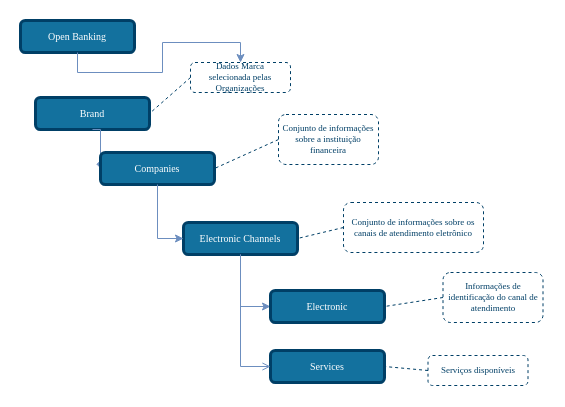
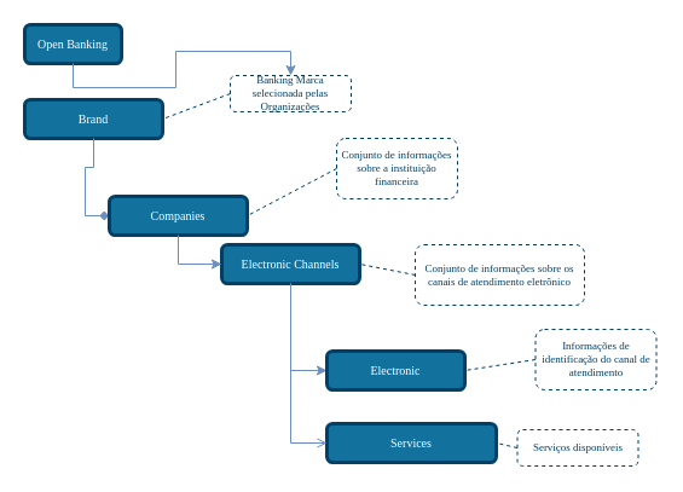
  <mxCell id="0" />
  <mxCell id="1" parent="0" />
- <mxCell id="2" value="Open Banking" style="rounded=1;whiteSpace=wrap;html=1;comic=0;shadow=0;backgroundOutline=0;snapToPoint=0;fixDash=0;strokeWidth=3;fontFamily=Verdana;fontStyle=0;labelBackgroundColor=none;labelBorderColor=none;fontSize=10;fillColor=#13719E;strokeColor=#003F66;fontColor=#ffffff;" parent="1" vertex="1"><mxGeometry x="20" y="20" width="114" height="32" as="geometry" /></mxCell>
- <mxCell id="3" value="Electronic Channels" style="rounded=1;whiteSpace=wrap;html=1;comic=0;shadow=0;backgroundOutline=0;snapToPoint=0;fixDash=0;strokeWidth=3;fontFamily=Verdana;fontStyle=0;labelBackgroundColor=none;labelBorderColor=none;fontSize=10;fillColor=#13719E;strokeColor=#003F66;fontColor=#ffffff;" parent="1" vertex="1"><mxGeometry x="183" y="222" width="114" height="32" as="geometry" /></mxCell>
+ <mxCell id="2" value="Open Banking" style="rounded=1;whiteSpace=wrap;html=1;comic=0;shadow=0;backgroundOutline=0;snapToPoint=0;fixDash=0;strokeWidth=3;fontFamily=Verdana;fontStyle=0;labelBackgroundColor=none;labelBorderColor=none;fontSize=10;fillColor=#13719E;strokeColor=#003F66;fontColor=#ffffff;" parent="1" vertex="1"><mxGeometry x="20" y="20" width="80" height="32" as="geometry" /></mxCell>
+ <mxCell id="3" value="Electronic Channels" style="rounded=1;whiteSpace=wrap;html=1;comic=0;shadow=0;backgroundOutline=0;snapToPoint=0;fixDash=0;strokeWidth=3;fontFamily=Verdana;fontStyle=0;labelBackgroundColor=none;labelBorderColor=none;fontSize=10;fillColor=#13719E;strokeColor=#003F66;fontColor=#ffffff;" parent="1" vertex="1"><mxGeometry x="183" y="202" width="114" height="32" as="geometry" /></mxCell>
  <mxCell id="4" value="&lt;font style=&quot;font-size: 9px&quot;&gt;Conjunto de informações sobre os canais de atendimento eletrônico&lt;/font&gt;" style="rounded=1;whiteSpace=wrap;html=1;shadow=0;comic=0;strokeColor=#003F66;strokeWidth=1;fillColor=#ffffff;gradientColor=#ffffff;fontFamily=Verdana;fontSize=9;fontColor=#003F66;dashed=1;spacingLeft=5;spacing=0;spacingRight=5;spacingBottom=5;spacingTop=5;align=center;verticalAlign=middle;" parent="1" vertex="1"><mxGeometry x="343" y="202" width="140" height="50" as="geometry" /></mxCell>
  <mxCell id="5" value="" style="endArrow=none;dashed=1;html=1;shadow=0;strokeColor=#003F66;fontFamily=Verdana;fontSize=9;fontColor=#003F66;exitX=0;exitY=0.5;exitDx=0;exitDy=0;entryX=1;entryY=0.5;entryDx=0;entryDy=0;" parent="1" source="4" target="3" edge="1"><mxGeometry width="50" height="50" relative="1" as="geometry"><mxPoint x="433" y="262" as="sourcePoint" /><mxPoint x="483" y="212" as="targetPoint" /></mxGeometry></mxCell>
- <mxCell id="6" value="Brand" style="rounded=1;whiteSpace=wrap;html=1;comic=0;shadow=0;backgroundOutline=0;snapToPoint=0;fixDash=0;strokeWidth=3;fontFamily=Verdana;fontStyle=0;labelBackgroundColor=none;labelBorderColor=none;fontSize=10;fillColor=#13719E;strokeColor=#003F66;fontColor=#ffffff;" parent="1" vertex="1"><mxGeometry x="35" y="97" width="114" height="32" as="geometry" /></mxCell>
- <mxCell id="7" value="Dados Marca selecionada pelas Organizações" style="rounded=1;whiteSpace=wrap;html=1;shadow=0;comic=0;strokeColor=#003F66;strokeWidth=1;fillColor=#ffffff;gradientColor=#ffffff;fontFamily=Verdana;fontSize=9;fontColor=#003F66;dashed=1;spacingLeft=5;spacing=0;spacingRight=5;spacingBottom=5;spacingTop=5;align=center;verticalAlign=middle;" parent="1" vertex="1"><mxGeometry x="190" y="62" width="100" height="30" as="geometry" /></mxCell>
+ <mxCell id="6" value="Brand" style="rounded=1;whiteSpace=wrap;html=1;comic=0;shadow=0;backgroundOutline=0;snapToPoint=0;fixDash=0;strokeWidth=3;fontFamily=Verdana;fontStyle=0;labelBackgroundColor=none;labelBorderColor=none;fontSize=10;fillColor=#13719E;strokeColor=#003F66;fontColor=#ffffff;" parent="1" vertex="1"><mxGeometry x="20" y="82" width="114" height="32" as="geometry" /></mxCell>
+ <mxCell id="7" value="Banking Marca selecionada pelas Organizações" style="rounded=1;whiteSpace=wrap;html=1;shadow=0;comic=0;strokeColor=#003F66;strokeWidth=1;fillColor=#ffffff;gradientColor=#ffffff;fontFamily=Verdana;fontSize=9;fontColor=#003F66;dashed=1;spacingLeft=5;spacing=0;spacingRight=5;spacingBottom=5;spacingTop=5;align=center;verticalAlign=middle;" parent="1" vertex="1"><mxGeometry x="190" y="62" width="100" height="30" as="geometry" /></mxCell>
  <mxCell id="8" value="" style="endArrow=none;dashed=1;html=1;shadow=0;strokeColor=#003F66;fontFamily=Verdana;fontSize=9;fontColor=#003F66;exitX=0;exitY=0.5;exitDx=0;exitDy=0;entryX=1;entryY=0.5;entryDx=0;entryDy=0;" parent="1" source="7" target="6" edge="1"><mxGeometry width="50" height="50" relative="1" as="geometry"><mxPoint x="195" y="182" as="sourcePoint" /><mxPoint x="144" y="192" as="targetPoint" /></mxGeometry></mxCell>
  <mxCell id="9" style="edgeStyle=orthogonalEdgeStyle;rounded=0;orthogonalLoop=1;jettySize=auto;html=1;strokeColor=#6C8EBF;endArrow=classic;endFill=1;exitX=0.5;exitY=1;exitDx=0;exitDy=0;" parent="1" source="2" target="7" edge="1"><mxGeometry relative="1" as="geometry"><mxPoint x="60" y="-68" as="sourcePoint" /><mxPoint x="162" y="19" as="targetPoint" /></mxGeometry></mxCell>
  <mxCell id="10" style="edgeStyle=orthogonalEdgeStyle;rounded=0;orthogonalLoop=1;jettySize=auto;html=1;exitX=0.5;exitY=1;exitDx=0;exitDy=0;entryX=0;entryY=0.5;entryDx=0;entryDy=0;strokeColor=#6C8EBF;endArrow=diamond;endFill=1;" parent="1" source="6" target="12" edge="1"><mxGeometry relative="1" as="geometry"><mxPoint x="40" y="162" as="sourcePoint" /><mxPoint x="75" y="204" as="targetPoint" /></mxGeometry></mxCell>
  <mxCell id="11" style="edgeStyle=orthogonalEdgeStyle;rounded=0;orthogonalLoop=1;jettySize=auto;html=1;exitX=0.5;exitY=1;exitDx=0;exitDy=0;entryX=0;entryY=0.5;entryDx=0;entryDy=0;strokeColor=#6C8EBF;endArrow=classic;endFill=1;" parent="1" source="3" target="18" edge="1"><mxGeometry relative="1" as="geometry"><mxPoint x="183" y="374" as="sourcePoint" /><mxPoint x="292" y="316" as="targetPoint" /></mxGeometry></mxCell>
- <mxCell id="12" value="Companies" style="rounded=1;whiteSpace=wrap;html=1;comic=0;shadow=0;backgroundOutline=0;snapToPoint=0;fixDash=0;strokeWidth=3;fontFamily=Verdana;fontStyle=0;labelBackgroundColor=none;labelBorderColor=none;fontSize=10;fillColor=#13719E;strokeColor=#003F66;fontColor=#ffffff;" parent="1" vertex="1"><mxGeometry x="100" y="152" width="114" height="32" as="geometry" /></mxCell>
+ <mxCell id="12" value="Companies" style="rounded=1;whiteSpace=wrap;html=1;comic=0;shadow=0;backgroundOutline=0;snapToPoint=0;fixDash=0;strokeWidth=3;fontFamily=Verdana;fontStyle=0;labelBackgroundColor=none;labelBorderColor=none;fontSize=10;fillColor=#13719E;strokeColor=#003F66;fontColor=#ffffff;" parent="1" vertex="1"><mxGeometry x="90" y="162" width="114" height="32" as="geometry" /></mxCell>
  <mxCell id="13" style="edgeStyle=orthogonalEdgeStyle;rounded=0;orthogonalLoop=1;jettySize=auto;html=1;exitX=0.5;exitY=1;exitDx=0;exitDy=0;entryX=0;entryY=0.5;entryDx=0;entryDy=0;strokeColor=#6C8EBF;endArrow=classic;endFill=1;" parent="1" source="12" target="3" edge="1"><mxGeometry relative="1" as="geometry"><mxPoint x="111" y="273" as="sourcePoint" /><mxPoint x="134" y="327" as="targetPoint" /></mxGeometry></mxCell>
  <mxCell id="14" value="&lt;font style=&quot;font-size: 9px&quot;&gt;Conjunto de informações sobre a instituição financeira&lt;/font&gt;" style="rounded=1;whiteSpace=wrap;html=1;shadow=0;comic=0;strokeColor=#003F66;strokeWidth=1;fillColor=#ffffff;gradientColor=#ffffff;fontFamily=Verdana;fontSize=9;fontColor=#003F66;dashed=1;spacingLeft=5;spacing=0;spacingRight=5;spacingBottom=5;spacingTop=5;align=center;verticalAlign=middle;" parent="1" vertex="1"><mxGeometry x="278" y="114" width="100" height="50" as="geometry" /></mxCell>
- <mxCell id="15" value="Services" style="rounded=1;whiteSpace=wrap;html=1;comic=0;shadow=0;backgroundOutline=0;snapToPoint=0;fixDash=0;strokeWidth=3;fontFamily=Verdana;fontStyle=0;labelBackgroundColor=none;labelBorderColor=none;fontSize=10;fillColor=#13719E;strokeColor=#003F66;fontColor=#ffffff;" parent="1" vertex="1"><mxGeometry x="270" y="350" width="114" height="32" as="geometry" /></mxCell>
+ <mxCell id="15" value="Services" style="rounded=1;whiteSpace=wrap;html=1;comic=0;shadow=0;backgroundOutline=0;snapToPoint=0;fixDash=0;strokeWidth=3;fontFamily=Verdana;fontStyle=0;labelBackgroundColor=none;labelBorderColor=none;fontSize=10;fillColor=#13719E;strokeColor=#003F66;fontColor=#ffffff;" parent="1" vertex="1"><mxGeometry x="270" y="350" width="140" height="32" as="geometry" /></mxCell>
  <mxCell id="16" value="&lt;font style=&quot;font-size: 9px&quot;&gt;Serviços disponíveis&lt;/font&gt;" style="rounded=1;whiteSpace=wrap;html=1;shadow=0;comic=0;strokeColor=#003F66;strokeWidth=1;fillColor=#ffffff;gradientColor=#ffffff;fontFamily=Verdana;fontSize=9;fontColor=#003F66;dashed=1;spacingLeft=5;spacing=0;spacingRight=5;spacingBottom=5;spacingTop=5;align=center;verticalAlign=middle;" parent="1" vertex="1"><mxGeometry x="427.5" y="355" width="100" height="30" as="geometry" /></mxCell>
  <mxCell id="17" value="" style="endArrow=none;dashed=1;html=1;shadow=0;strokeColor=#003F66;fontFamily=Verdana;fontSize=9;fontColor=#003F66;entryX=1;entryY=0.5;entryDx=0;entryDy=0;exitX=0;exitY=0.5;exitDx=0;exitDy=0;" parent="1" source="16" target="15" edge="1"><mxGeometry width="50" height="50" relative="1" as="geometry"><mxPoint x="482.5" y="420" as="sourcePoint" /><mxPoint x="667.5" y="167" as="targetPoint" /></mxGeometry></mxCell>
  <mxCell id="18" value="Electronic" style="rounded=1;whiteSpace=wrap;html=1;comic=0;shadow=0;backgroundOutline=0;snapToPoint=0;fixDash=0;strokeWidth=3;fontFamily=Verdana;fontStyle=0;labelBackgroundColor=none;labelBorderColor=none;fontSize=10;fillColor=#13719E;strokeColor=#003F66;fontColor=#ffffff;" parent="1" vertex="1"><mxGeometry x="270" y="290" width="114" height="32" as="geometry" /></mxCell>
  <mxCell id="19" value="Informações de identificação do canal de atendimento" style="rounded=1;whiteSpace=wrap;html=1;shadow=0;comic=0;strokeColor=#003F66;strokeWidth=1;fillColor=#ffffff;gradientColor=#ffffff;fontFamily=Verdana;fontSize=9;fontColor=#003F66;dashed=1;spacingLeft=5;spacing=0;spacingRight=5;spacingBottom=5;spacingTop=5;align=center;verticalAlign=middle;" parent="1" vertex="1"><mxGeometry x="442.5" y="272" width="100" height="50" as="geometry" /></mxCell>
  <mxCell id="20" value="" style="endArrow=none;dashed=1;html=1;shadow=0;strokeColor=#003F66;fontFamily=Verdana;fontSize=9;fontColor=#003F66;entryX=1;entryY=0.5;entryDx=0;entryDy=0;exitX=0;exitY=0.5;exitDx=0;exitDy=0;" parent="1" source="19" target="18" edge="1"><mxGeometry width="50" height="50" relative="1" as="geometry"><mxPoint x="481" y="345" as="sourcePoint" /><mxPoint x="666" y="92" as="targetPoint" /></mxGeometry></mxCell>
  <mxCell id="21" style="edgeStyle=orthogonalEdgeStyle;rounded=0;orthogonalLoop=1;jettySize=auto;html=1;entryX=0;entryY=0.5;entryDx=0;entryDy=0;strokeColor=#6C8EBF;endArrow=open;endFill=1;exitX=0.5;exitY=1;exitDx=0;exitDy=0;" parent="1" source="3" target="15" edge="1"><mxGeometry relative="1" as="geometry"><mxPoint x="163" y="302" as="sourcePoint" /><mxPoint x="307" y="328" as="targetPoint" /></mxGeometry></mxCell>
  <mxCell id="22" value="" style="endArrow=none;dashed=1;html=1;shadow=0;strokeColor=#003F66;fontFamily=Verdana;fontSize=9;fontColor=#003F66;exitX=0;exitY=0.5;exitDx=0;exitDy=0;entryX=1;entryY=0.5;entryDx=0;entryDy=0;" edge="1" parent="1" source="14" target="12"><mxGeometry width="50" height="50" relative="1" as="geometry"><mxPoint x="353" y="237" as="sourcePoint" /><mxPoint x="307" y="248" as="targetPoint" /></mxGeometry></mxCell>
